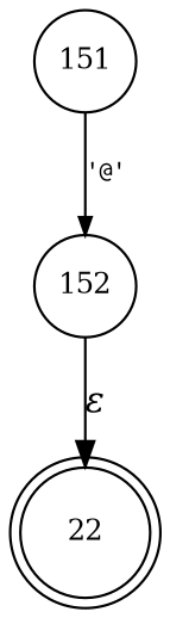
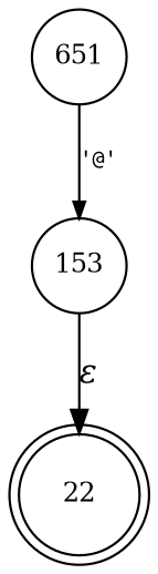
  digraph {
    rankdir=TB
    node [fixedsize=true fontsize=11 shape=circle peripheries=1]
    n1 [label=22 shape=doublecircle width=.6 peripheries=""]
-   n2 [label=151 width=.55]
-   n3 [label=152 width=.55]
+   n2 [label=651 width=.55]
+   n3 [label=153 width=.55]
    n2 -> n3 [arrowhead=normal arrowsize=.7 fontname=Courier fontsize=11 label="'@'"]
    n3 -> n1 [fontname="Times-Italic" label="&epsilon;"]
  }
